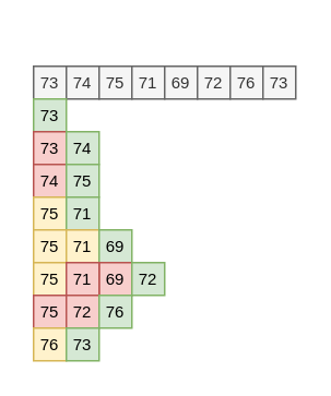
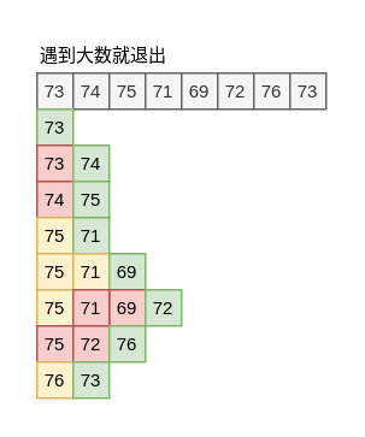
  <mxCell id="0" />
  <mxCell id="1" parent="0" />
  <mxCell id="2" value="73" style="rounded=0;whiteSpace=wrap;html=1;fontSize=10;fillColor=#f5f5f5;strokeColor=#666666;fontColor=#333333;" vertex="1" parent="1"><mxGeometry x="20" y="40" width="20" height="20" as="geometry" /></mxCell>
  <mxCell id="3" value="74" style="rounded=0;whiteSpace=wrap;html=1;fontSize=10;fillColor=#f5f5f5;strokeColor=#666666;fontColor=#333333;" vertex="1" parent="1"><mxGeometry x="40" y="40" width="20" height="20" as="geometry" /></mxCell>
  <mxCell id="4" value="75" style="rounded=0;whiteSpace=wrap;html=1;fontSize=10;fillColor=#f5f5f5;strokeColor=#666666;fontColor=#333333;" vertex="1" parent="1"><mxGeometry x="60" y="40" width="20" height="20" as="geometry" /></mxCell>
  <mxCell id="5" value="71" style="rounded=0;whiteSpace=wrap;html=1;fontSize=10;fillColor=#f5f5f5;strokeColor=#666666;fontColor=#333333;" vertex="1" parent="1"><mxGeometry x="80" y="40" width="20" height="20" as="geometry" /></mxCell>
  <mxCell id="6" value="69" style="rounded=0;whiteSpace=wrap;html=1;fontSize=10;fillColor=#f5f5f5;strokeColor=#666666;fontColor=#333333;" vertex="1" parent="1"><mxGeometry x="100" y="40" width="20" height="20" as="geometry" /></mxCell>
  <mxCell id="7" value="72" style="rounded=0;whiteSpace=wrap;html=1;fontSize=10;fillColor=#f5f5f5;strokeColor=#666666;fontColor=#333333;" vertex="1" parent="1"><mxGeometry x="120" y="40" width="20" height="20" as="geometry" /></mxCell>
  <mxCell id="8" value="76" style="rounded=0;whiteSpace=wrap;html=1;fontSize=10;fillColor=#f5f5f5;strokeColor=#666666;fontColor=#333333;" vertex="1" parent="1"><mxGeometry x="140" y="40" width="20" height="20" as="geometry" /></mxCell>
  <mxCell id="9" value="73" style="rounded=0;whiteSpace=wrap;html=1;fontSize=10;fillColor=#f5f5f5;strokeColor=#666666;fontColor=#333333;" vertex="1" parent="1"><mxGeometry x="160" y="40" width="20" height="20" as="geometry" /></mxCell>
  <mxCell id="10" value="73" style="rounded=0;whiteSpace=wrap;html=1;strokeColor=#82b366;fontSize=10;fillColor=#d5e8d4;" vertex="1" parent="1"><mxGeometry x="20" y="60" width="20" height="20" as="geometry" /></mxCell>
  <mxCell id="11" value="73" style="rounded=0;whiteSpace=wrap;html=1;strokeColor=#b85450;fontSize=10;fillColor=#f8cecc;" vertex="1" parent="1"><mxGeometry x="20" y="80" width="20" height="20" as="geometry" /></mxCell>
  <mxCell id="12" value="74" style="rounded=0;whiteSpace=wrap;html=1;strokeColor=#82b366;fontSize=10;fillColor=#d5e8d4;" vertex="1" parent="1"><mxGeometry x="40" y="80" width="20" height="20" as="geometry" /></mxCell>
  <mxCell id="13" value="74" style="rounded=0;whiteSpace=wrap;html=1;strokeColor=#b85450;fontSize=10;fillColor=#f8cecc;" vertex="1" parent="1"><mxGeometry x="20" y="100" width="20" height="20" as="geometry" /></mxCell>
  <mxCell id="14" value="75" style="rounded=0;whiteSpace=wrap;html=1;fontSize=10;fillColor=#d5e8d4;strokeColor=#82b366;" vertex="1" parent="1"><mxGeometry x="40" y="100" width="20" height="20" as="geometry" /></mxCell>
  <mxCell id="15" value="75" style="rounded=0;whiteSpace=wrap;html=1;fontSize=10;fillColor=#fff2cc;strokeColor=#d6b656;" vertex="1" parent="1"><mxGeometry x="20" y="120" width="20" height="20" as="geometry" /></mxCell>
  <mxCell id="16" value="71" style="rounded=0;whiteSpace=wrap;html=1;fontSize=10;fillColor=#d5e8d4;strokeColor=#82b366;" vertex="1" parent="1"><mxGeometry x="40" y="120" width="20" height="20" as="geometry" /></mxCell>
  <mxCell id="17" value="75" style="rounded=0;whiteSpace=wrap;html=1;fontSize=10;fillColor=#fff2cc;strokeColor=#d6b656;" vertex="1" parent="1"><mxGeometry x="20" y="140" width="20" height="20" as="geometry" /></mxCell>
  <mxCell id="18" value="71" style="rounded=0;whiteSpace=wrap;html=1;fontSize=10;fillColor=#fff2cc;strokeColor=#d6b656;" vertex="1" parent="1"><mxGeometry x="40" y="140" width="20" height="20" as="geometry" /></mxCell>
  <mxCell id="19" value="69" style="rounded=0;whiteSpace=wrap;html=1;fontSize=10;fillColor=#d5e8d4;strokeColor=#82b366;" vertex="1" parent="1"><mxGeometry x="60" y="140" width="20" height="20" as="geometry" /></mxCell>
  <mxCell id="20" value="75" style="rounded=0;whiteSpace=wrap;html=1;fontSize=10;fillColor=#fff2cc;strokeColor=#d6b656;" vertex="1" parent="1"><mxGeometry x="20" y="160" width="20" height="20" as="geometry" /></mxCell>
  <mxCell id="21" value="69" style="rounded=0;whiteSpace=wrap;html=1;fontSize=10;fillColor=#f8cecc;strokeColor=#b85450;" vertex="1" parent="1"><mxGeometry x="60" y="160" width="20" height="20" as="geometry" /></mxCell>
  <mxCell id="22" value="71" style="rounded=0;whiteSpace=wrap;html=1;fontSize=10;fillColor=#f8cecc;strokeColor=#b85450;" vertex="1" parent="1"><mxGeometry x="40" y="160" width="20" height="20" as="geometry" /></mxCell>
  <mxCell id="23" value="72" style="rounded=0;whiteSpace=wrap;html=1;fontSize=10;fillColor=#d5e8d4;strokeColor=#82b366;" vertex="1" parent="1"><mxGeometry x="80" y="160" width="20" height="20" as="geometry" /></mxCell>
  <mxCell id="24" value="75" style="rounded=0;whiteSpace=wrap;html=1;fontSize=10;fillColor=#f8cecc;strokeColor=#b85450;" vertex="1" parent="1"><mxGeometry x="20" y="180" width="20" height="20" as="geometry" /></mxCell>
  <mxCell id="25" value="72" style="rounded=0;whiteSpace=wrap;html=1;fontSize=10;fillColor=#f8cecc;strokeColor=#b85450;" vertex="1" parent="1"><mxGeometry x="40" y="180" width="20" height="20" as="geometry" /></mxCell>
  <mxCell id="26" value="76" style="rounded=0;whiteSpace=wrap;html=1;fontSize=10;fillColor=#d5e8d4;strokeColor=#82b366;" vertex="1" parent="1"><mxGeometry x="60" y="180" width="20" height="20" as="geometry" /></mxCell>
  <mxCell id="27" value="76" style="rounded=0;whiteSpace=wrap;html=1;fontSize=10;fillColor=#fff2cc;strokeColor=#d6b656;" vertex="1" parent="1"><mxGeometry x="20" y="200" width="20" height="20" as="geometry" /></mxCell>
  <mxCell id="28" value="73" style="rounded=0;whiteSpace=wrap;html=1;fontSize=10;fillColor=#d5e8d4;strokeColor=#82b366;" vertex="1" parent="1"><mxGeometry x="40" y="200" width="20" height="20" as="geometry" /></mxCell>
+ <mxCell id="29" value="遇到大数就退出" style="text;html=1;strokeColor=none;fillColor=none;align=left;verticalAlign=middle;whiteSpace=wrap;rounded=0;fontSize=10;" vertex="1" parent="1"><mxGeometry x="20" y="20" width="160" height="20" as="geometry" /></mxCell>
